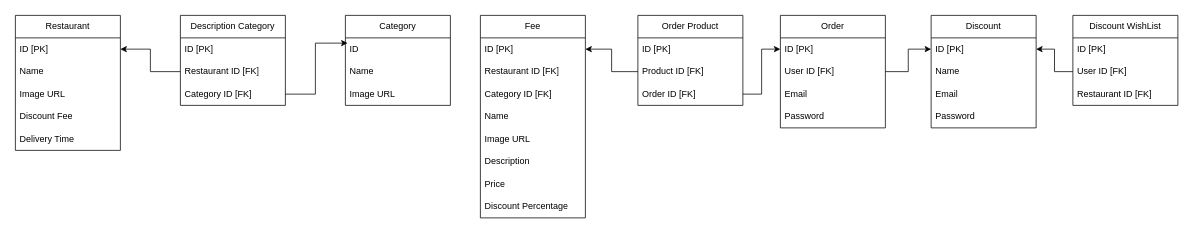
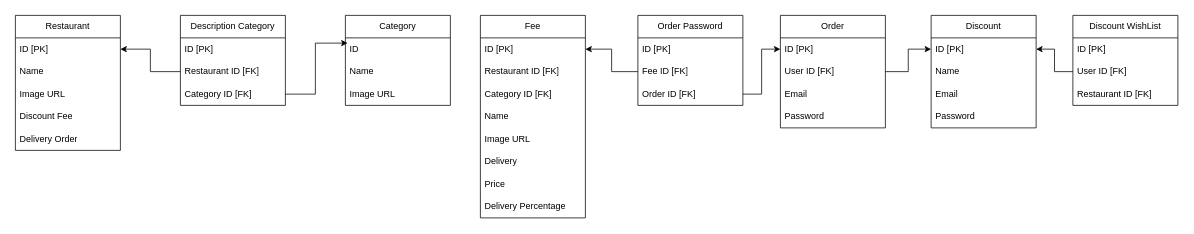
  <mxCell id="0" />
  <mxCell id="1" parent="0" />
  <mxCell id="2" value="Restaurant" style="swimlane;fontStyle=0;childLayout=stackLayout;horizontal=1;startSize=30;horizontalStack=0;resizeParent=1;resizeParentMax=0;resizeLast=0;collapsible=1;marginBottom=0;whiteSpace=wrap;html=1;" parent="1" vertex="1"><mxGeometry x="20" y="20" width="140" height="180" as="geometry" /></mxCell>
  <mxCell id="3" value="ID [PK]" style="text;strokeColor=none;fillColor=none;align=left;verticalAlign=middle;spacingLeft=4;spacingRight=4;overflow=hidden;points=[[0,0.5],[1,0.5]];portConstraint=eastwest;rotatable=0;whiteSpace=wrap;html=1;" parent="2" vertex="1"><mxGeometry y="30" width="140" height="30" as="geometry" /></mxCell>
  <mxCell id="4" value="Name" style="text;strokeColor=none;fillColor=none;align=left;verticalAlign=middle;spacingLeft=4;spacingRight=4;overflow=hidden;points=[[0,0.5],[1,0.5]];portConstraint=eastwest;rotatable=0;whiteSpace=wrap;html=1;" parent="2" vertex="1"><mxGeometry y="60" width="140" height="30" as="geometry" /></mxCell>
  <mxCell id="5" value="Image URL" style="text;strokeColor=none;fillColor=none;align=left;verticalAlign=middle;spacingLeft=4;spacingRight=4;overflow=hidden;points=[[0,0.5],[1,0.5]];portConstraint=eastwest;rotatable=0;whiteSpace=wrap;html=1;" parent="2" vertex="1"><mxGeometry y="90" width="140" height="30" as="geometry" /></mxCell>
  <mxCell id="6" value="Discount Fee" style="text;strokeColor=none;fillColor=none;align=left;verticalAlign=middle;spacingLeft=4;spacingRight=4;overflow=hidden;points=[[0,0.5],[1,0.5]];portConstraint=eastwest;rotatable=0;whiteSpace=wrap;html=1;" vertex="1" parent="2"><mxGeometry y="120" width="140" height="30" as="geometry" /></mxCell>
- <mxCell id="7" value="Delivery Time" style="text;strokeColor=none;fillColor=none;align=left;verticalAlign=middle;spacingLeft=4;spacingRight=4;overflow=hidden;points=[[0,0.5],[1,0.5]];portConstraint=eastwest;rotatable=0;whiteSpace=wrap;html=1;" vertex="1" parent="2"><mxGeometry y="150" width="140" height="30" as="geometry" /></mxCell>
+ <mxCell id="7" value="Delivery Order" style="text;strokeColor=none;fillColor=none;align=left;verticalAlign=middle;spacingLeft=4;spacingRight=4;overflow=hidden;points=[[0,0.5],[1,0.5]];portConstraint=eastwest;rotatable=0;whiteSpace=wrap;html=1;" vertex="1" parent="2"><mxGeometry y="150" width="140" height="30" as="geometry" /></mxCell>
  <mxCell id="8" value="Description Category" style="swimlane;fontStyle=0;childLayout=stackLayout;horizontal=1;startSize=30;horizontalStack=0;resizeParent=1;resizeParentMax=0;resizeLast=0;collapsible=1;marginBottom=0;whiteSpace=wrap;html=1;" parent="1" vertex="1"><mxGeometry x="240" y="20" width="140" height="120" as="geometry" /></mxCell>
  <mxCell id="9" value="ID [PK]" style="text;strokeColor=none;fillColor=none;align=left;verticalAlign=middle;spacingLeft=4;spacingRight=4;overflow=hidden;points=[[0,0.5],[1,0.5]];portConstraint=eastwest;rotatable=0;whiteSpace=wrap;html=1;" parent="8" vertex="1"><mxGeometry y="30" width="140" height="30" as="geometry" /></mxCell>
  <mxCell id="10" value="Restaurant ID [FK]" style="text;strokeColor=none;fillColor=none;align=left;verticalAlign=middle;spacingLeft=4;spacingRight=4;overflow=hidden;points=[[0,0.5],[1,0.5]];portConstraint=eastwest;rotatable=0;whiteSpace=wrap;html=1;" parent="8" vertex="1"><mxGeometry y="60" width="140" height="30" as="geometry" /></mxCell>
  <mxCell id="11" value="Category ID [FK]" style="text;strokeColor=none;fillColor=none;align=left;verticalAlign=middle;spacingLeft=4;spacingRight=4;overflow=hidden;points=[[0,0.5],[1,0.5]];portConstraint=eastwest;rotatable=0;whiteSpace=wrap;html=1;" parent="8" vertex="1"><mxGeometry y="90" width="140" height="30" as="geometry" /></mxCell>
  <mxCell id="12" value="Fee" style="swimlane;fontStyle=0;childLayout=stackLayout;horizontal=1;startSize=30;horizontalStack=0;resizeParent=1;resizeParentMax=0;resizeLast=0;collapsible=1;marginBottom=0;whiteSpace=wrap;html=1;" parent="1" vertex="1"><mxGeometry x="640" y="20" width="140" height="270" as="geometry" /></mxCell>
  <mxCell id="13" value="ID [PK]" style="text;strokeColor=none;fillColor=none;align=left;verticalAlign=middle;spacingLeft=4;spacingRight=4;overflow=hidden;points=[[0,0.5],[1,0.5]];portConstraint=eastwest;rotatable=0;whiteSpace=wrap;html=1;" parent="12" vertex="1"><mxGeometry y="30" width="140" height="30" as="geometry" /></mxCell>
  <mxCell id="14" value="Restaurant ID [FK]" style="text;strokeColor=none;fillColor=none;align=left;verticalAlign=middle;spacingLeft=4;spacingRight=4;overflow=hidden;points=[[0,0.5],[1,0.5]];portConstraint=eastwest;rotatable=0;whiteSpace=wrap;html=1;" parent="12" vertex="1"><mxGeometry y="60" width="140" height="30" as="geometry" /></mxCell>
  <mxCell id="15" value="Category ID [FK]" style="text;strokeColor=none;fillColor=none;align=left;verticalAlign=middle;spacingLeft=4;spacingRight=4;overflow=hidden;points=[[0,0.5],[1,0.5]];portConstraint=eastwest;rotatable=0;whiteSpace=wrap;html=1;" parent="12" vertex="1"><mxGeometry y="90" width="140" height="30" as="geometry" /></mxCell>
  <mxCell id="16" value="Name" style="text;strokeColor=none;fillColor=none;align=left;verticalAlign=middle;spacingLeft=4;spacingRight=4;overflow=hidden;points=[[0,0.5],[1,0.5]];portConstraint=eastwest;rotatable=0;whiteSpace=wrap;html=1;" parent="12" vertex="1"><mxGeometry y="120" width="140" height="30" as="geometry" /></mxCell>
  <mxCell id="17" value="Image URL" style="text;strokeColor=none;fillColor=none;align=left;verticalAlign=middle;spacingLeft=4;spacingRight=4;overflow=hidden;points=[[0,0.5],[1,0.5]];portConstraint=eastwest;rotatable=0;whiteSpace=wrap;html=1;" parent="12" vertex="1"><mxGeometry y="150" width="140" height="30" as="geometry" /></mxCell>
- <mxCell id="18" value="Description" style="text;strokeColor=none;fillColor=none;align=left;verticalAlign=middle;spacingLeft=4;spacingRight=4;overflow=hidden;points=[[0,0.5],[1,0.5]];portConstraint=eastwest;rotatable=0;whiteSpace=wrap;html=1;" vertex="1" parent="12"><mxGeometry y="180" width="140" height="30" as="geometry" /></mxCell>
+ <mxCell id="18" value="Delivery" style="text;strokeColor=none;fillColor=none;align=left;verticalAlign=middle;spacingLeft=4;spacingRight=4;overflow=hidden;points=[[0,0.5],[1,0.5]];portConstraint=eastwest;rotatable=0;whiteSpace=wrap;html=1;" vertex="1" parent="12"><mxGeometry y="180" width="140" height="30" as="geometry" /></mxCell>
  <mxCell id="19" value="Price" style="text;strokeColor=none;fillColor=none;align=left;verticalAlign=middle;spacingLeft=4;spacingRight=4;overflow=hidden;points=[[0,0.5],[1,0.5]];portConstraint=eastwest;rotatable=0;whiteSpace=wrap;html=1;" vertex="1" parent="12"><mxGeometry y="210" width="140" height="30" as="geometry" /></mxCell>
- <mxCell id="20" value="Discount Percentage" style="text;strokeColor=none;fillColor=none;align=left;verticalAlign=middle;spacingLeft=4;spacingRight=4;overflow=hidden;points=[[0,0.5],[1,0.5]];portConstraint=eastwest;rotatable=0;whiteSpace=wrap;html=1;" vertex="1" parent="12"><mxGeometry y="240" width="140" height="30" as="geometry" /></mxCell>
+ <mxCell id="20" value="Delivery Percentage" style="text;strokeColor=none;fillColor=none;align=left;verticalAlign=middle;spacingLeft=4;spacingRight=4;overflow=hidden;points=[[0,0.5],[1,0.5]];portConstraint=eastwest;rotatable=0;whiteSpace=wrap;html=1;" vertex="1" parent="12"><mxGeometry y="240" width="140" height="30" as="geometry" /></mxCell>
  <mxCell id="21" value="Discount" style="swimlane;fontStyle=0;childLayout=stackLayout;horizontal=1;startSize=30;horizontalStack=0;resizeParent=1;resizeParentMax=0;resizeLast=0;collapsible=1;marginBottom=0;whiteSpace=wrap;html=1;" parent="1" vertex="1"><mxGeometry x="1241" y="20" width="140" height="150" as="geometry" /></mxCell>
  <mxCell id="22" value="ID [PK]" style="text;strokeColor=none;fillColor=none;align=left;verticalAlign=middle;spacingLeft=4;spacingRight=4;overflow=hidden;points=[[0,0.5],[1,0.5]];portConstraint=eastwest;rotatable=0;whiteSpace=wrap;html=1;" parent="21" vertex="1"><mxGeometry y="30" width="140" height="30" as="geometry" /></mxCell>
  <mxCell id="23" value="Name" style="text;strokeColor=none;fillColor=none;align=left;verticalAlign=middle;spacingLeft=4;spacingRight=4;overflow=hidden;points=[[0,0.5],[1,0.5]];portConstraint=eastwest;rotatable=0;whiteSpace=wrap;html=1;" parent="21" vertex="1"><mxGeometry y="60" width="140" height="30" as="geometry" /></mxCell>
  <mxCell id="24" value="Email" style="text;strokeColor=none;fillColor=none;align=left;verticalAlign=middle;spacingLeft=4;spacingRight=4;overflow=hidden;points=[[0,0.5],[1,0.5]];portConstraint=eastwest;rotatable=0;whiteSpace=wrap;html=1;" parent="21" vertex="1"><mxGeometry y="90" width="140" height="30" as="geometry" /></mxCell>
  <mxCell id="25" value="Password" style="text;strokeColor=none;fillColor=none;align=left;verticalAlign=middle;spacingLeft=4;spacingRight=4;overflow=hidden;points=[[0,0.5],[1,0.5]];portConstraint=eastwest;rotatable=0;whiteSpace=wrap;html=1;" parent="21" vertex="1"><mxGeometry y="120" width="140" height="30" as="geometry" /></mxCell>
  <mxCell id="26" value="Category" style="swimlane;fontStyle=0;childLayout=stackLayout;horizontal=1;startSize=30;horizontalStack=0;resizeParent=1;resizeParentMax=0;resizeLast=0;collapsible=1;marginBottom=0;whiteSpace=wrap;html=1;" parent="1" vertex="1"><mxGeometry x="460" y="20" width="140" height="120" as="geometry" /></mxCell>
  <mxCell id="27" value="ID" style="text;strokeColor=none;fillColor=none;align=left;verticalAlign=middle;spacingLeft=4;spacingRight=4;overflow=hidden;points=[[0,0.5],[1,0.5]];portConstraint=eastwest;rotatable=0;whiteSpace=wrap;html=1;" parent="26" vertex="1"><mxGeometry y="30" width="140" height="30" as="geometry" /></mxCell>
  <mxCell id="28" value="Name" style="text;strokeColor=none;fillColor=none;align=left;verticalAlign=middle;spacingLeft=4;spacingRight=4;overflow=hidden;points=[[0,0.5],[1,0.5]];portConstraint=eastwest;rotatable=0;whiteSpace=wrap;html=1;" parent="26" vertex="1"><mxGeometry y="60" width="140" height="30" as="geometry" /></mxCell>
  <mxCell id="29" value="Image URL" style="text;strokeColor=none;fillColor=none;align=left;verticalAlign=middle;spacingLeft=4;spacingRight=4;overflow=hidden;points=[[0,0.5],[1,0.5]];portConstraint=eastwest;rotatable=0;whiteSpace=wrap;html=1;" parent="26" vertex="1"><mxGeometry y="90" width="140" height="30" as="geometry" /></mxCell>
  <mxCell id="30" style="edgeStyle=orthogonalEdgeStyle;rounded=0;orthogonalLoop=1;jettySize=auto;html=1;" edge="1" parent="1" source="10" target="3"><mxGeometry relative="1" as="geometry" /></mxCell>
  <mxCell id="31" style="edgeStyle=orthogonalEdgeStyle;rounded=0;orthogonalLoop=1;jettySize=auto;html=1;entryX=0.021;entryY=0.233;entryDx=0;entryDy=0;entryPerimeter=0;" edge="1" parent="1" source="11" target="27"><mxGeometry relative="1" as="geometry" /></mxCell>
  <mxCell id="32" value="Order" style="swimlane;fontStyle=0;childLayout=stackLayout;horizontal=1;startSize=30;horizontalStack=0;resizeParent=1;resizeParentMax=0;resizeLast=0;collapsible=1;marginBottom=0;whiteSpace=wrap;html=1;" vertex="1" parent="1"><mxGeometry x="1040" y="20" width="140" height="150" as="geometry" /></mxCell>
  <mxCell id="33" value="ID [PK]" style="text;strokeColor=none;fillColor=none;align=left;verticalAlign=middle;spacingLeft=4;spacingRight=4;overflow=hidden;points=[[0,0.5],[1,0.5]];portConstraint=eastwest;rotatable=0;whiteSpace=wrap;html=1;" vertex="1" parent="32"><mxGeometry y="30" width="140" height="30" as="geometry" /></mxCell>
  <mxCell id="34" value="User ID [FK]" style="text;strokeColor=none;fillColor=none;align=left;verticalAlign=middle;spacingLeft=4;spacingRight=4;overflow=hidden;points=[[0,0.5],[1,0.5]];portConstraint=eastwest;rotatable=0;whiteSpace=wrap;html=1;" vertex="1" parent="32"><mxGeometry y="60" width="140" height="30" as="geometry" /></mxCell>
  <mxCell id="35" value="Email" style="text;strokeColor=none;fillColor=none;align=left;verticalAlign=middle;spacingLeft=4;spacingRight=4;overflow=hidden;points=[[0,0.5],[1,0.5]];portConstraint=eastwest;rotatable=0;whiteSpace=wrap;html=1;" vertex="1" parent="32"><mxGeometry y="90" width="140" height="30" as="geometry" /></mxCell>
  <mxCell id="36" value="Password" style="text;strokeColor=none;fillColor=none;align=left;verticalAlign=middle;spacingLeft=4;spacingRight=4;overflow=hidden;points=[[0,0.5],[1,0.5]];portConstraint=eastwest;rotatable=0;whiteSpace=wrap;html=1;" vertex="1" parent="32"><mxGeometry y="120" width="140" height="30" as="geometry" /></mxCell>
- <mxCell id="37" value="Order Product" style="swimlane;fontStyle=0;childLayout=stackLayout;horizontal=1;startSize=30;horizontalStack=0;resizeParent=1;resizeParentMax=0;resizeLast=0;collapsible=1;marginBottom=0;whiteSpace=wrap;html=1;" vertex="1" parent="1"><mxGeometry x="850" y="20" width="140" height="120" as="geometry" /></mxCell>
+ <mxCell id="37" value="Order Password" style="swimlane;fontStyle=0;childLayout=stackLayout;horizontal=1;startSize=30;horizontalStack=0;resizeParent=1;resizeParentMax=0;resizeLast=0;collapsible=1;marginBottom=0;whiteSpace=wrap;html=1;" vertex="1" parent="1"><mxGeometry x="850" y="20" width="140" height="120" as="geometry" /></mxCell>
  <mxCell id="38" value="ID [PK]" style="text;strokeColor=none;fillColor=none;align=left;verticalAlign=middle;spacingLeft=4;spacingRight=4;overflow=hidden;points=[[0,0.5],[1,0.5]];portConstraint=eastwest;rotatable=0;whiteSpace=wrap;html=1;" vertex="1" parent="37"><mxGeometry y="30" width="140" height="30" as="geometry" /></mxCell>
- <mxCell id="39" value="Product ID [FK]" style="text;strokeColor=none;fillColor=none;align=left;verticalAlign=middle;spacingLeft=4;spacingRight=4;overflow=hidden;points=[[0,0.5],[1,0.5]];portConstraint=eastwest;rotatable=0;whiteSpace=wrap;html=1;" vertex="1" parent="37"><mxGeometry y="60" width="140" height="30" as="geometry" /></mxCell>
+ <mxCell id="39" value="Fee ID [FK]" style="text;strokeColor=none;fillColor=none;align=left;verticalAlign=middle;spacingLeft=4;spacingRight=4;overflow=hidden;points=[[0,0.5],[1,0.5]];portConstraint=eastwest;rotatable=0;whiteSpace=wrap;html=1;" vertex="1" parent="37"><mxGeometry y="60" width="140" height="30" as="geometry" /></mxCell>
  <mxCell id="40" value="Order ID [FK]" style="text;strokeColor=none;fillColor=none;align=left;verticalAlign=middle;spacingLeft=4;spacingRight=4;overflow=hidden;points=[[0,0.5],[1,0.5]];portConstraint=eastwest;rotatable=0;whiteSpace=wrap;html=1;" vertex="1" parent="37"><mxGeometry y="90" width="140" height="30" as="geometry" /></mxCell>
  <mxCell id="41" style="edgeStyle=orthogonalEdgeStyle;rounded=0;orthogonalLoop=1;jettySize=auto;html=1;" edge="1" parent="1" source="39" target="13"><mxGeometry relative="1" as="geometry" /></mxCell>
  <mxCell id="42" style="edgeStyle=orthogonalEdgeStyle;rounded=0;orthogonalLoop=1;jettySize=auto;html=1;" edge="1" parent="1" source="40" target="33"><mxGeometry relative="1" as="geometry" /></mxCell>
  <mxCell id="43" style="edgeStyle=orthogonalEdgeStyle;rounded=0;orthogonalLoop=1;jettySize=auto;html=1;" edge="1" parent="1" source="34" target="22"><mxGeometry relative="1" as="geometry" /></mxCell>
  <mxCell id="44" value="Discount WishList" style="swimlane;fontStyle=0;childLayout=stackLayout;horizontal=1;startSize=30;horizontalStack=0;resizeParent=1;resizeParentMax=0;resizeLast=0;collapsible=1;marginBottom=0;whiteSpace=wrap;html=1;" vertex="1" parent="1"><mxGeometry x="1430" y="20" width="140" height="120" as="geometry" /></mxCell>
  <mxCell id="45" value="ID [PK]" style="text;strokeColor=none;fillColor=none;align=left;verticalAlign=middle;spacingLeft=4;spacingRight=4;overflow=hidden;points=[[0,0.5],[1,0.5]];portConstraint=eastwest;rotatable=0;whiteSpace=wrap;html=1;" vertex="1" parent="44"><mxGeometry y="30" width="140" height="30" as="geometry" /></mxCell>
  <mxCell id="46" value="User ID [FK]" style="text;strokeColor=none;fillColor=none;align=left;verticalAlign=middle;spacingLeft=4;spacingRight=4;overflow=hidden;points=[[0,0.5],[1,0.5]];portConstraint=eastwest;rotatable=0;whiteSpace=wrap;html=1;" vertex="1" parent="44"><mxGeometry y="60" width="140" height="30" as="geometry" /></mxCell>
  <mxCell id="47" value="Restaurant ID [FK]" style="text;strokeColor=none;fillColor=none;align=left;verticalAlign=middle;spacingLeft=4;spacingRight=4;overflow=hidden;points=[[0,0.5],[1,0.5]];portConstraint=eastwest;rotatable=0;whiteSpace=wrap;html=1;" vertex="1" parent="44"><mxGeometry y="90" width="140" height="30" as="geometry" /></mxCell>
  <mxCell id="48" style="edgeStyle=orthogonalEdgeStyle;rounded=0;orthogonalLoop=1;jettySize=auto;html=1;entryX=1;entryY=0.5;entryDx=0;entryDy=0;" edge="1" parent="1" source="46" target="22"><mxGeometry relative="1" as="geometry" /></mxCell>
